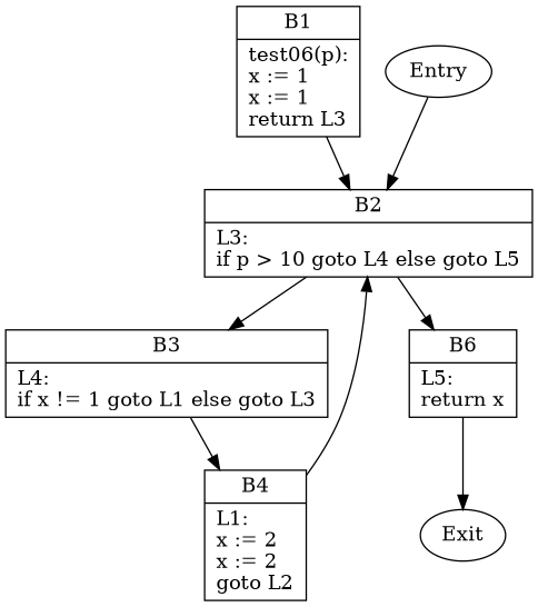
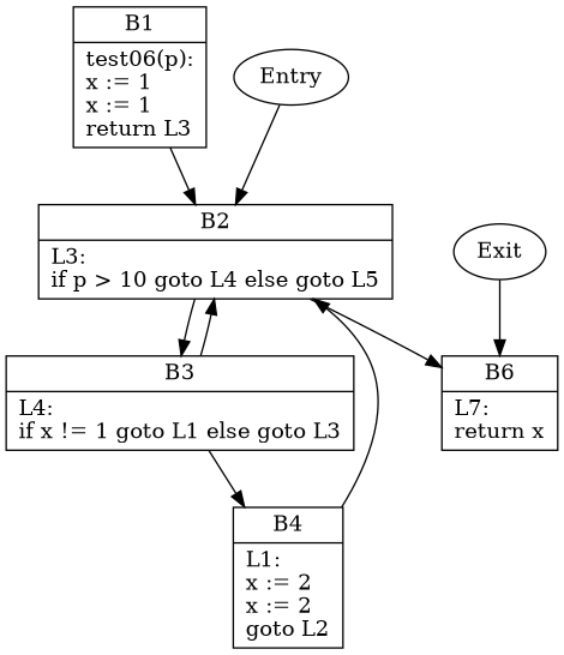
  digraph {
    node [shape=record]
    n1 [label="{B1|test06(p):\lx := 1\lx := 1\lreturn L3\l}"]
    n2 [label="{B2|L3:\lif p \> 10 goto L4 else goto L5\l}"]
    n3 [label="{B3|L4:\lif x != 1 goto L1 else goto L3\l}"]
-   n4 [label="{B6|L5:\lreturn x\l}"]
+   n4 [label="{B6|L7:\lreturn x\l}"]
    n5 [label="{B4|L1:\lx := 2\lx := 2\lgoto L2\l}"]
    Exit [shape=""]
    Entry [shape=""]
    n1 -> n2
    n2 -> n3
    n2 -> n4
+   n3 -> n2
    n3 -> n5
-   n4 -> Exit
+   Exit -> n4
    n5 -> n2
    Entry -> n2
  }
